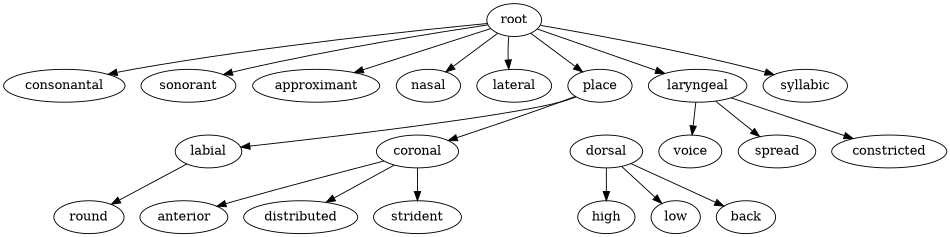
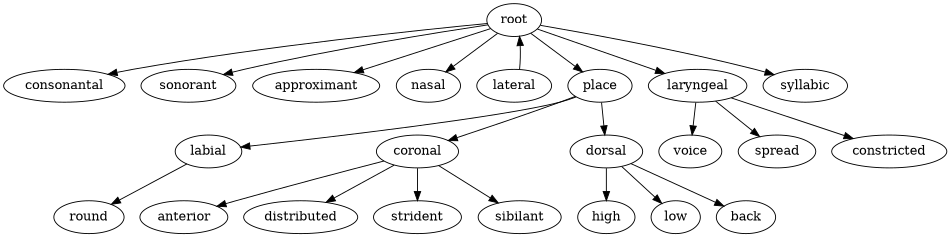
  digraph {
    fontname="DejaVu Serif"
    node [fontname="DejaVu Serif"]
    edge [fontname="DejaVu Serif"]
    root
    consonantal
    sonorant
    approximant
    nasal
    lateral
    place
    laryngeal
    syllabic
    labial
    coronal
    dorsal
    voice
    spread
    constricted
    round
    anterior
    distributed
    strident
+   sibilant
    high
    low
    back
    root -> consonantal
    root -> sonorant
    root -> approximant
    root -> nasal
-   root -> lateral
+   lateral -> root
    root -> place
    root -> laryngeal
    root -> syllabic
    place -> labial
    place -> coronal
+   place -> dorsal
    laryngeal -> voice
    laryngeal -> spread
    laryngeal -> constricted
    labial -> round
    coronal -> anterior
    coronal -> distributed
    coronal -> strident
+   coronal -> sibilant
    dorsal -> high
    dorsal -> low
    dorsal -> back
  }
